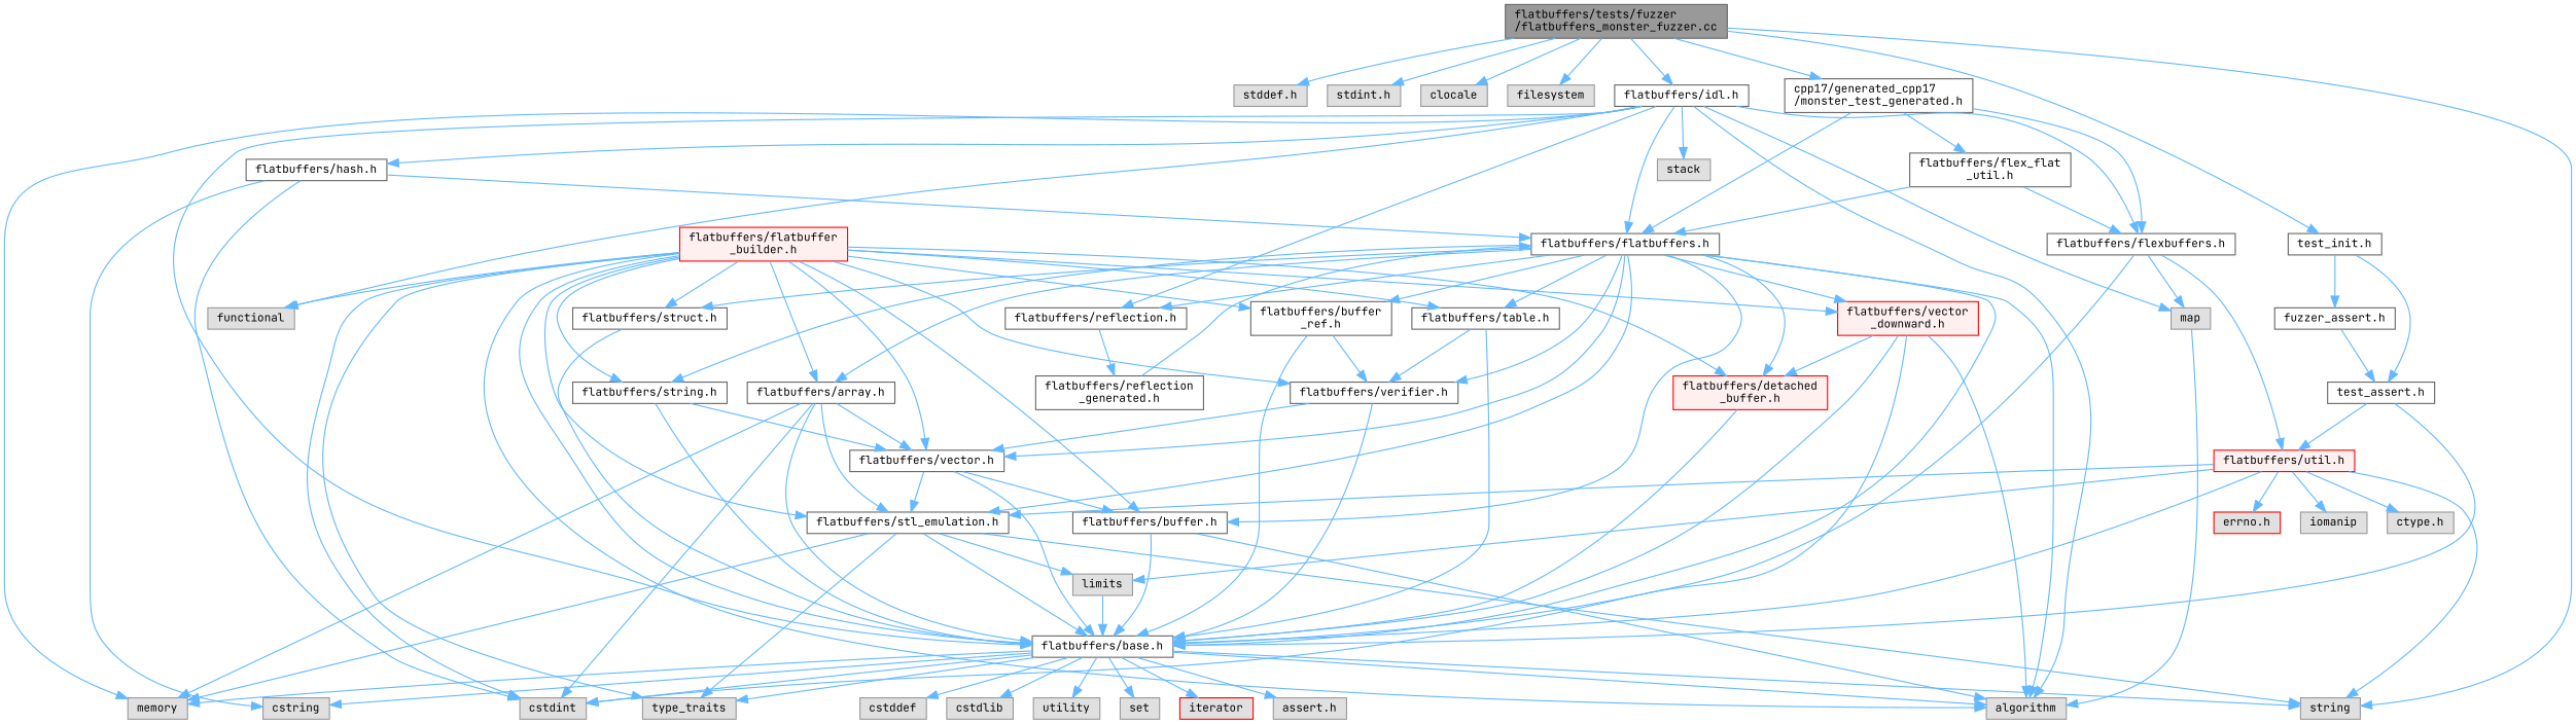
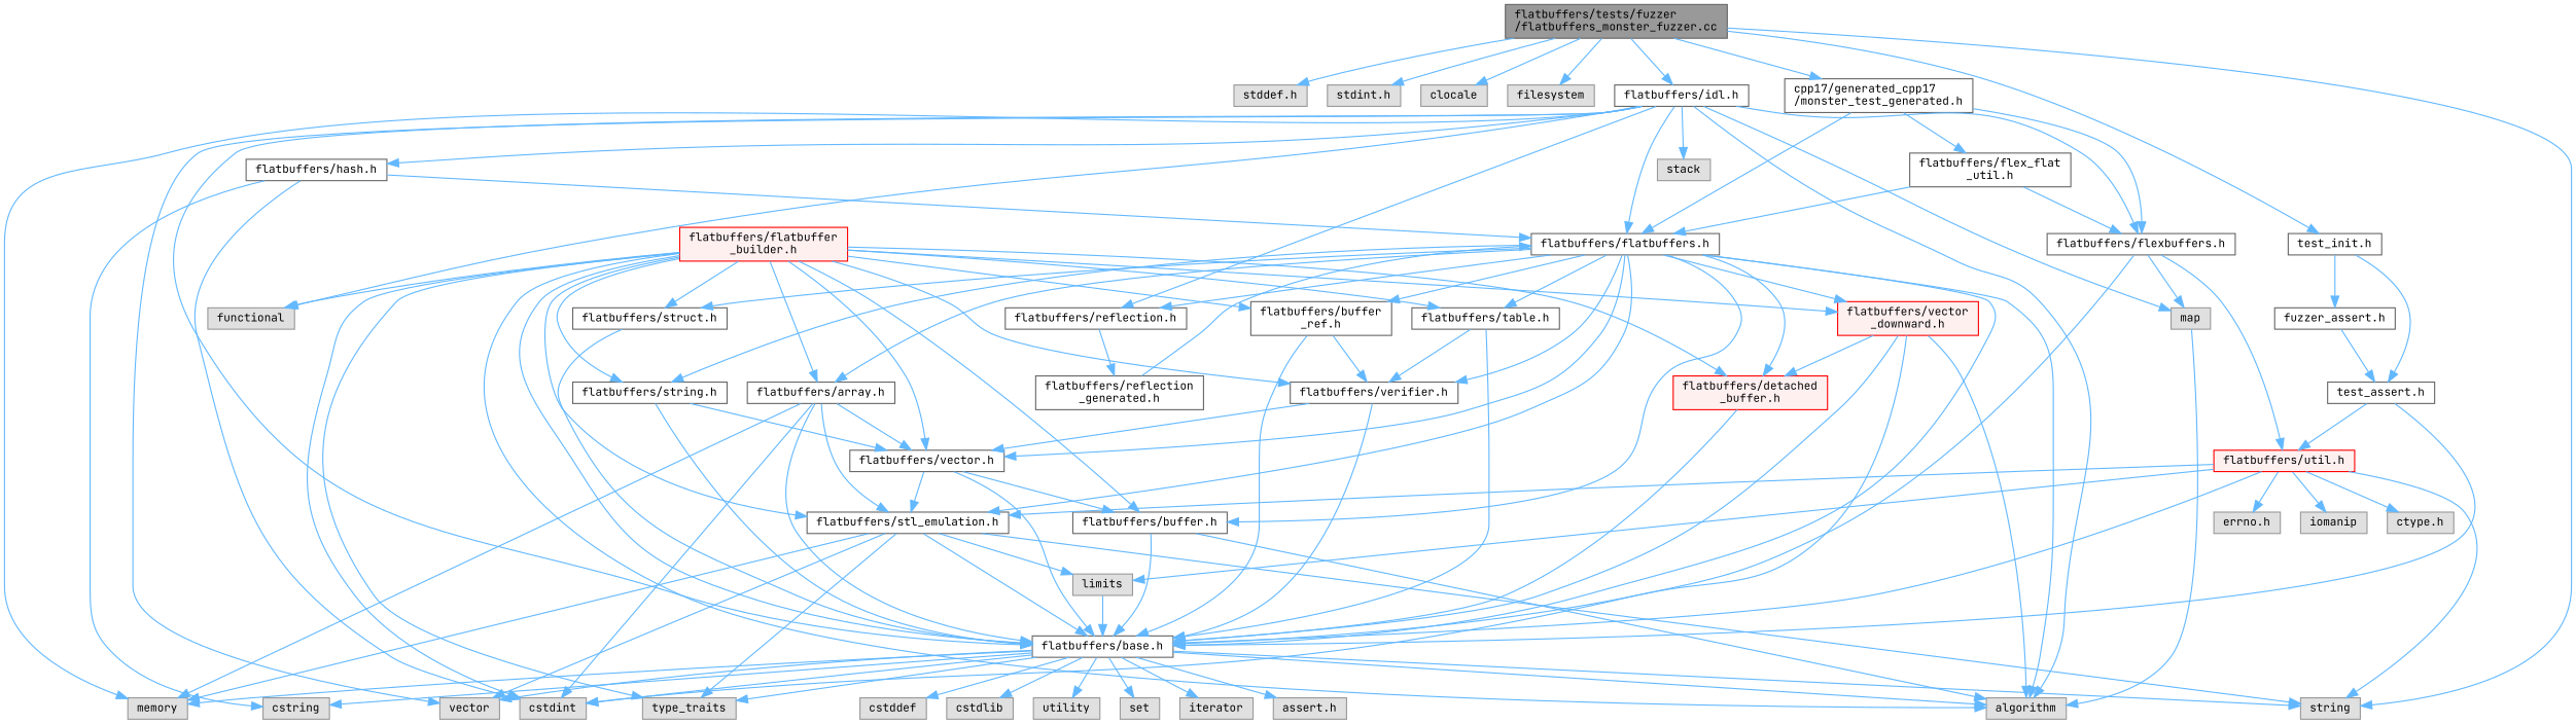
  digraph {
    fontname="JetBrains Mono"
    node [color=grey60 fillcolor="#E0E0E0" fontname="JetBrains Mono" fontsize=10 shape=box style=filled]
    edge [color=steelblue1 fontname="JetBrains Mono" fontsize=10 labelfontname=Helvetica labelfontsize=10 style=solid]
    n1 [color=gray40 fillcolor=grey60 fontcolor=black height=0.2 label="flatbuffers/tests/fuzzer\l/flatbuffers_monster_fuzzer.cc" width=0.4]
    n2 [height=0.2 label="stddef.h" width=0.4]
    n3 [height=0.2 label="stdint.h" width=0.4]
    n4 [height=0.2 label=clocale width=0.4]
    n5 [height=0.2 label=filesystem width=0.4]
    n6 [height=0.2 label=string width=0.4]
    n7 [color=grey40 fillcolor=white height=0.2 label="cpp17/generated_cpp17\l/monster_test_generated.h" width=0.4]
    n8 [color=grey40 fillcolor=white height=0.2 label="flatbuffers/idl.h" width=0.4]
    n9 [color=grey40 fillcolor=white height=0.2 label="test_init.h" width=0.4]
    n10 [color=grey40 fillcolor=white height=0.2 label="flatbuffers/flatbuffers.h" width=0.4]
    n11 [color=grey40 fillcolor=white height=0.2 label="flatbuffers/flexbuffers.h" width=0.4]
    n12 [color=grey40 fillcolor=white height=0.2 label="flatbuffers/flex_flat\l_util.h" width=0.4]
    n13 [height=0.2 label=algorithm width=0.4]
    n14 [color=grey40 fillcolor=white height=0.2 label="flatbuffers/base.h" width=0.4]
    n15 [height=0.2 label=memory width=0.4]
+   n16 [height=0.2 label=vector width=0.4]
    n17 [height=0.2 label=functional width=0.4]
    n18 [height=0.2 label=map width=0.4]
    n19 [height=0.2 label=stack width=0.4]
    n20 [color=grey40 fillcolor=white height=0.2 label="flatbuffers/hash.h" width=0.4]
    n21 [color=grey40 fillcolor=white height=0.2 label="flatbuffers/reflection.h" width=0.4]
    n22 [color=grey40 fillcolor=white height=0.2 label="test_assert.h" width=0.4]
    n23 [color=red fillcolor="#FFF0F0" height=0.2 label="flatbuffers/util.h" width=0.4]
    n24 [color=grey40 fillcolor=white height=0.2 label="fuzzer_assert.h" width=0.4]
    n25 [color=grey40 fillcolor=white height=0.2 label="flatbuffers/array.h" width=0.4]
    n26 [color=grey40 fillcolor=white height=0.2 label="flatbuffers/stl_emulation.h" width=0.4]
    n27 [color=grey40 fillcolor=white height=0.2 label="flatbuffers/vector.h" width=0.4]
    n28 [color=grey40 fillcolor=white height=0.2 label="flatbuffers/buffer.h" width=0.4]
    n29 [color=grey40 fillcolor=white height=0.2 label="flatbuffers/buffer\l_ref.h" width=0.4]
    n30 [color=grey40 fillcolor=white height=0.2 label="flatbuffers/verifier.h" width=0.4]
    n31 [color=red fillcolor="#FFF0F0" height=0.2 label="flatbuffers/detached\l_buffer.h" width=0.4]
    n32 [color=grey40 fillcolor=white height=0.2 label="flatbuffers/string.h" width=0.4]
    n33 [color=grey40 fillcolor=white height=0.2 label="flatbuffers/struct.h" width=0.4]
    n34 [color=grey40 fillcolor=white height=0.2 label="flatbuffers/table.h" width=0.4]
    n35 [color=red fillcolor="#FFF0F0" height=0.2 label="flatbuffers/vector\l_downward.h" width=0.4]
    n36 [height=0.2 label=cstdint width=0.4]
    n37 [height=0.2 label="assert.h" width=0.4]
    n38 [height=0.2 label=cstddef width=0.4]
    n39 [height=0.2 label=cstdlib width=0.4]
    n40 [height=0.2 label=cstring width=0.4]
    n41 [height=0.2 label=utility width=0.4]
    n42 [height=0.2 label=type_traits width=0.4]
    n43 [height=0.2 label=set width=0.4]
-   n44 [color=red height=0.2 label=iterator width=0.4]
+   n44 [height=0.2 label=iterator width=0.4]
    n45 [height=0.2 label=limits width=0.4]
    n46 [color=red fillcolor="#FFF0F0" height=0.2 label="flatbuffers/flatbuffer\l_builder.h" width=0.4]
    n47 [height=0.2 label="ctype.h" width=0.4]
-   n48 [color=red height=0.2 label="errno.h" width=0.4]
+   n48 [height=0.2 label="errno.h" width=0.4]
    n49 [height=0.2 label=iomanip width=0.4]
    n50 [color=grey40 fillcolor=white height=0.2 label="flatbuffers/reflection\l_generated.h" width=0.4]
    n1 -> n2
    n1 -> n3
    n1 -> n4
    n1 -> n5
    n1 -> n6
    n1 -> n7
    n1 -> n8
    n1 -> n9
    n7 -> n10
    n7 -> n11
    n7 -> n12
    n8 -> n10
    n8 -> n11
    n8 -> n13
    n8 -> n14
    n8 -> n15
+   n8 -> n16
    n8 -> n17
    n8 -> n18
    n8 -> n19
    n8 -> n20
    n8 -> n21
    n9 -> n22
    n9 -> n24
    n10 -> n13
    n10 -> n14
    n10 -> n21
    n10 -> n25
    n10 -> n26
    n10 -> n27
    n10 -> n28
    n10 -> n29
    n10 -> n30
    n10 -> n31
    n10 -> n32
    n10 -> n33
    n10 -> n34
    n10 -> n35
    n11 -> n14
    n11 -> n18
    n11 -> n23
    n12 -> n10
    n12 -> n11
    n14 -> n6
    n14 -> n13
    n14 -> n15
+   n14 -> n16
    n14 -> n36
    n14 -> n37
    n14 -> n38
    n14 -> n39
    n14 -> n40
    n14 -> n41
    n14 -> n42
    n14 -> n43
    n14 -> n44
    n18 -> n13
    n20 -> n10
    n20 -> n36
    n20 -> n40
    n21 -> n50
    n22 -> n14
    n22 -> n23
    n23 -> n6
    n23 -> n14
    n23 -> n26
    n23 -> n45
    n23 -> n47
    n23 -> n48
    n23 -> n49
    n24 -> n22
    n25 -> n14
    n25 -> n15
    n25 -> n26
    n25 -> n27
    n25 -> n36
    n26 -> n6
    n26 -> n14
    n26 -> n15
+   n26 -> n16
    n26 -> n42
    n26 -> n45
    n27 -> n14
    n27 -> n26
    n27 -> n28
    n28 -> n13
    n28 -> n14
    n29 -> n14
    n29 -> n30
    n30 -> n14
    n30 -> n27
    n31 -> n14
    n32 -> n14
    n32 -> n27
    n33 -> n14
    n34 -> n14
    n34 -> n30
    n35 -> n13
    n35 -> n14
    n35 -> n31
    n35 -> n36
    n45 -> n14
    n46 -> n13
    n46 -> n14
    n46 -> n17
    n46 -> n25
    n46 -> n26
    n46 -> n27
    n46 -> n28
    n46 -> n29
    n46 -> n30
    n46 -> n31
    n46 -> n32
    n46 -> n33
    n46 -> n34
    n46 -> n35
    n46 -> n36
    n46 -> n42
    n50 -> n10
  }
